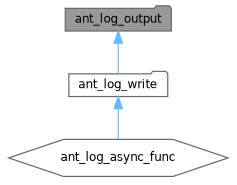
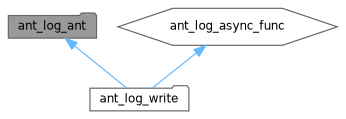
  digraph {
    rankdir=TB
    node [color=grey40 fillcolor=white fontname=Helvetica fontsize=10 shape=folder style=filled]
    edge [color=steelblue1 dir=back fontname=Helvetica fontsize=10 labelfontname=Helvetica labelfontsize=10 style=solid]
-   n1 [color=gray40 fillcolor=grey60 fontcolor=black height=0.2 label=ant_log_output width=0.4]
+   n1 [color=gray40 fillcolor=grey60 fontcolor=black height=0.2 label=ant_log_ant width=0.4]
    n2 [height=0.2 label=ant_log_write width=0.4]
    n3 [height=0.2 label=ant_log_async_func shape=hexagon width=0.4]
    n1 -> n2
-   n2 -> n3
+   n3 -> n2
  }
